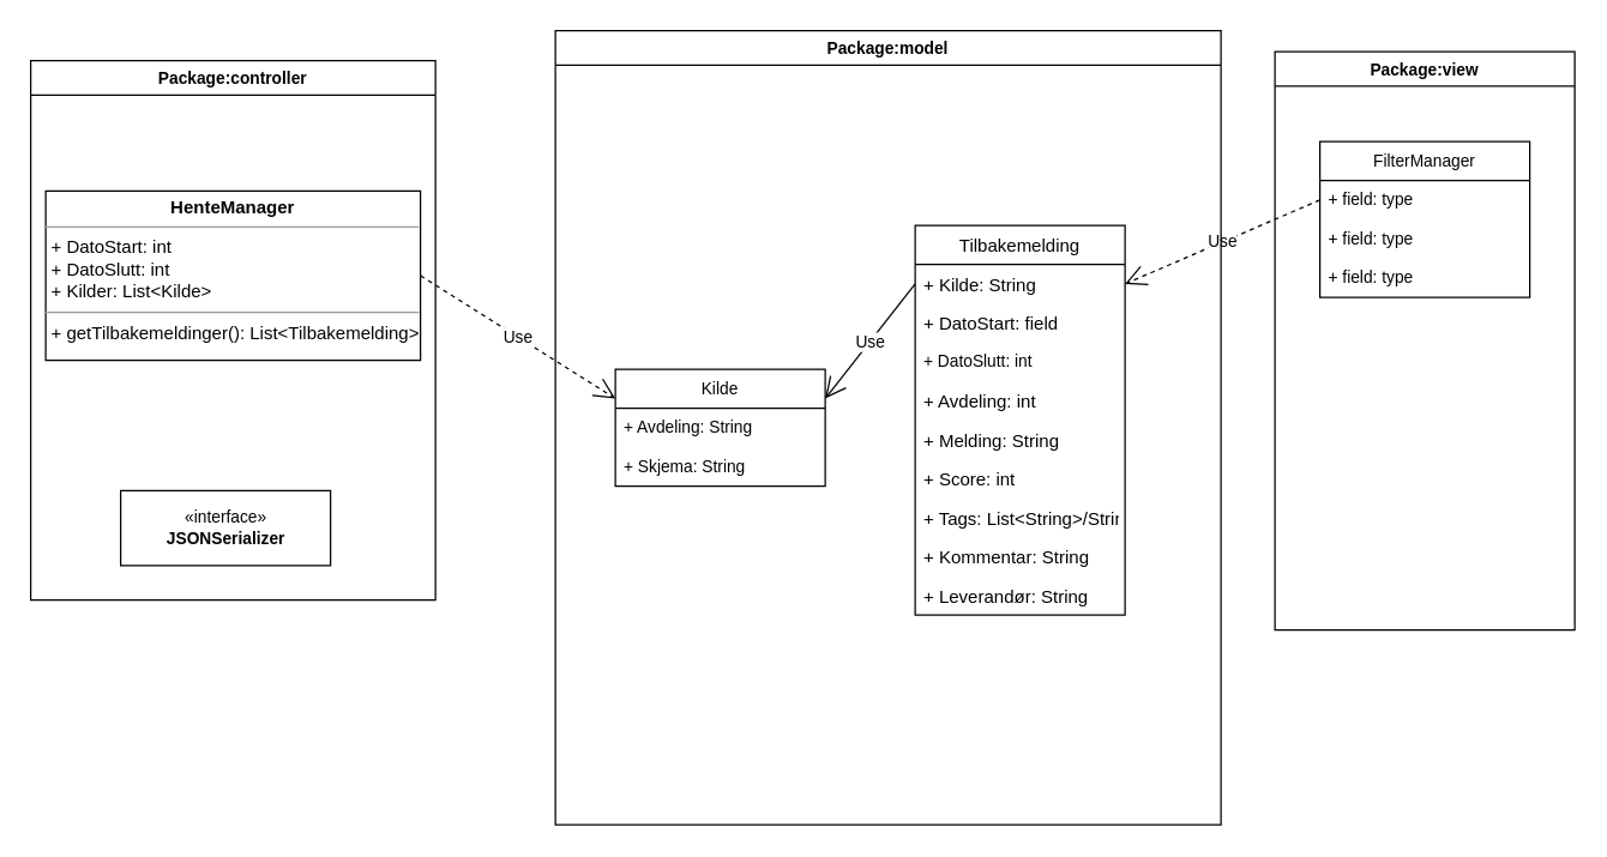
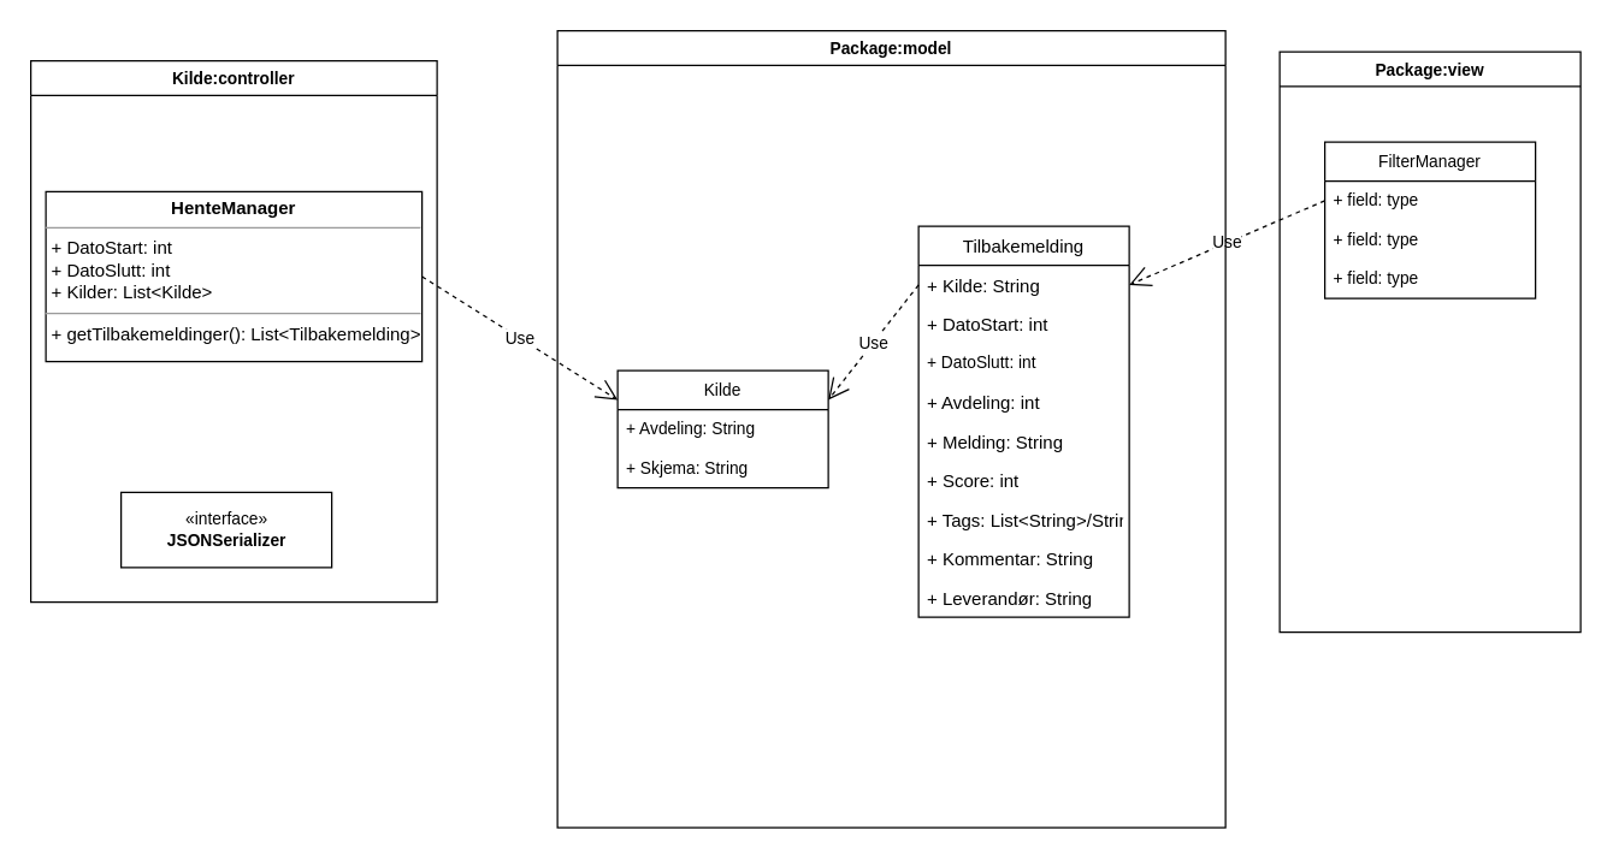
  <mxCell id="0" />
  <mxCell id="1" parent="0" />
  <mxCell id="2" value="Use" style="endArrow=open;endSize=12;dashed=1;html=1;rounded=0;fontSize=11;exitX=0;exitY=0.5;exitDx=0;exitDy=0;entryX=1;entryY=0.5;entryDx=0;entryDy=0;" edge="1" parent="1" source="20" target="5"><mxGeometry width="160" relative="1" as="geometry"><mxPoint x="590" y="100" as="sourcePoint" /><mxPoint x="750" y="100" as="targetPoint" /></mxGeometry></mxCell>
  <mxCell id="3" value="Package:model" style="swimlane;fontSize=11;" vertex="1" parent="1"><mxGeometry x="370" y="20" width="444" height="530" as="geometry" /></mxCell>
  <mxCell id="4" value="Tilbakemelding" style="swimlane;fontStyle=0;childLayout=stackLayout;horizontal=1;startSize=26;fillColor=none;horizontalStack=0;resizeParent=1;resizeParentMax=0;resizeLast=0;collapsible=1;marginBottom=0;" vertex="1" parent="3"><mxGeometry x="240" y="130" width="140" height="260" as="geometry" /></mxCell>
  <mxCell id="5" value="+ Kilde: String" style="text;strokeColor=none;fillColor=none;align=left;verticalAlign=top;spacingLeft=4;spacingRight=4;overflow=hidden;rotatable=0;points=[[0,0.5],[1,0.5]];portConstraint=eastwest;" vertex="1" parent="4"><mxGeometry y="26" width="140" height="26" as="geometry" /></mxCell>
- <mxCell id="6" value="+ DatoStart: field" style="text;strokeColor=none;fillColor=none;align=left;verticalAlign=top;spacingLeft=4;spacingRight=4;overflow=hidden;rotatable=0;points=[[0,0.5],[1,0.5]];portConstraint=eastwest;" vertex="1" parent="4"><mxGeometry y="52" width="140" height="26" as="geometry" /></mxCell>
+ <mxCell id="6" value="+ DatoStart: int" style="text;strokeColor=none;fillColor=none;align=left;verticalAlign=top;spacingLeft=4;spacingRight=4;overflow=hidden;rotatable=0;points=[[0,0.5],[1,0.5]];portConstraint=eastwest;" vertex="1" parent="4"><mxGeometry y="52" width="140" height="26" as="geometry" /></mxCell>
  <mxCell id="7" value="+ DatoSlutt: int" style="text;strokeColor=none;fillColor=none;align=left;verticalAlign=top;spacingLeft=4;spacingRight=4;overflow=hidden;rotatable=0;points=[[0,0.5],[1,0.5]];portConstraint=eastwest;fontSize=11;" vertex="1" parent="4"><mxGeometry y="78" width="140" height="26" as="geometry" /></mxCell>
  <mxCell id="8" value="+ Avdeling: int" style="text;strokeColor=none;fillColor=none;align=left;verticalAlign=top;spacingLeft=4;spacingRight=4;overflow=hidden;rotatable=0;points=[[0,0.5],[1,0.5]];portConstraint=eastwest;" vertex="1" parent="4"><mxGeometry y="104" width="140" height="26" as="geometry" /></mxCell>
  <mxCell id="9" value="+ Melding: String" style="text;strokeColor=none;fillColor=none;align=left;verticalAlign=top;spacingLeft=4;spacingRight=4;overflow=hidden;rotatable=0;points=[[0,0.5],[1,0.5]];portConstraint=eastwest;" vertex="1" parent="4"><mxGeometry y="130" width="140" height="26" as="geometry" /></mxCell>
  <mxCell id="10" value="+ Score: int" style="text;strokeColor=none;fillColor=none;align=left;verticalAlign=top;spacingLeft=4;spacingRight=4;overflow=hidden;rotatable=0;points=[[0,0.5],[1,0.5]];portConstraint=eastwest;" vertex="1" parent="4"><mxGeometry y="156" width="140" height="26" as="geometry" /></mxCell>
  <mxCell id="11" value="+ Tags: List&lt;String&gt;/String" style="text;strokeColor=none;fillColor=none;align=left;verticalAlign=top;spacingLeft=4;spacingRight=4;overflow=hidden;rotatable=0;points=[[0,0.5],[1,0.5]];portConstraint=eastwest;" vertex="1" parent="4"><mxGeometry y="182" width="140" height="26" as="geometry" /></mxCell>
  <mxCell id="12" value="+ Kommentar: String" style="text;strokeColor=none;fillColor=none;align=left;verticalAlign=top;spacingLeft=4;spacingRight=4;overflow=hidden;rotatable=0;points=[[0,0.5],[1,0.5]];portConstraint=eastwest;" vertex="1" parent="4"><mxGeometry y="208" width="140" height="26" as="geometry" /></mxCell>
  <mxCell id="13" value="+ Leverandør: String" style="text;strokeColor=none;fillColor=none;align=left;verticalAlign=top;spacingLeft=4;spacingRight=4;overflow=hidden;rotatable=0;points=[[0,0.5],[1,0.5]];portConstraint=eastwest;" vertex="1" parent="4"><mxGeometry y="234" width="140" height="26" as="geometry" /></mxCell>
  <mxCell id="14" value="Kilde" style="swimlane;fontStyle=0;childLayout=stackLayout;horizontal=1;startSize=26;fillColor=none;horizontalStack=0;resizeParent=1;resizeParentMax=0;resizeLast=0;collapsible=1;marginBottom=0;fontSize=11;" vertex="1" parent="3"><mxGeometry x="40" y="226" width="140" height="78" as="geometry" /></mxCell>
  <mxCell id="15" value="+ Avdeling: String" style="text;strokeColor=none;fillColor=none;align=left;verticalAlign=top;spacingLeft=4;spacingRight=4;overflow=hidden;rotatable=0;points=[[0,0.5],[1,0.5]];portConstraint=eastwest;fontSize=11;" vertex="1" parent="14"><mxGeometry y="26" width="140" height="26" as="geometry" /></mxCell>
  <mxCell id="16" value="+ Skjema: String" style="text;strokeColor=none;fillColor=none;align=left;verticalAlign=top;spacingLeft=4;spacingRight=4;overflow=hidden;rotatable=0;points=[[0,0.5],[1,0.5]];portConstraint=eastwest;fontSize=11;" vertex="1" parent="14"><mxGeometry y="52" width="140" height="26" as="geometry" /></mxCell>
- <mxCell id="17" value="Use" style="endArrow=open;endSize=12;dashed=0;html=1;rounded=0;fontSize=11;exitX=0;exitY=0.5;exitDx=0;exitDy=0;entryX=1;entryY=0.25;entryDx=0;entryDy=0;" edge="1" parent="3" source="5" target="14"><mxGeometry width="160" relative="1" as="geometry"><mxPoint x="92.02" y="330" as="sourcePoint" /><mxPoint x="98.211" y="420" as="targetPoint" /></mxGeometry></mxCell>
+ <mxCell id="17" value="Use" style="endArrow=open;endSize=12;dashed=1;html=1;rounded=0;fontSize=11;exitX=0;exitY=0.5;exitDx=0;exitDy=0;entryX=1;entryY=0.25;entryDx=0;entryDy=0;" edge="1" parent="3" source="5" target="14"><mxGeometry width="160" relative="1" as="geometry"><mxPoint x="92.02" y="330" as="sourcePoint" /><mxPoint x="98.211" y="420" as="targetPoint" /></mxGeometry></mxCell>
  <mxCell id="18" value="Package:view" style="swimlane;fontSize=11;" vertex="1" parent="1"><mxGeometry x="850" y="34" width="200" height="386" as="geometry" /></mxCell>
  <mxCell id="19" value="FilterManager" style="swimlane;fontStyle=0;childLayout=stackLayout;horizontal=1;startSize=26;fillColor=none;horizontalStack=0;resizeParent=1;resizeParentMax=0;resizeLast=0;collapsible=1;marginBottom=0;fontSize=11;" vertex="1" parent="18"><mxGeometry x="30" y="60" width="140" height="104" as="geometry" /></mxCell>
  <mxCell id="20" value="+ field: type" style="text;strokeColor=none;fillColor=none;align=left;verticalAlign=top;spacingLeft=4;spacingRight=4;overflow=hidden;rotatable=0;points=[[0,0.5],[1,0.5]];portConstraint=eastwest;fontSize=11;" vertex="1" parent="19"><mxGeometry y="26" width="140" height="26" as="geometry" /></mxCell>
  <mxCell id="21" value="+ field: type" style="text;strokeColor=none;fillColor=none;align=left;verticalAlign=top;spacingLeft=4;spacingRight=4;overflow=hidden;rotatable=0;points=[[0,0.5],[1,0.5]];portConstraint=eastwest;fontSize=11;" vertex="1" parent="19"><mxGeometry y="52" width="140" height="26" as="geometry" /></mxCell>
  <mxCell id="22" value="+ field: type" style="text;strokeColor=none;fillColor=none;align=left;verticalAlign=top;spacingLeft=4;spacingRight=4;overflow=hidden;rotatable=0;points=[[0,0.5],[1,0.5]];portConstraint=eastwest;fontSize=11;" vertex="1" parent="19"><mxGeometry y="78" width="140" height="26" as="geometry" /></mxCell>
- <mxCell id="23" value="Package:controller" style="swimlane;fontSize=11;" vertex="1" parent="1"><mxGeometry x="20" y="40" width="270" height="360" as="geometry" /></mxCell>
+ <mxCell id="23" value="Kilde:controller" style="swimlane;fontSize=11;" vertex="1" parent="1"><mxGeometry x="20" y="40" width="270" height="360" as="geometry" /></mxCell>
  <mxCell id="24" value="«interface»&lt;br&gt;&lt;b&gt;JSONSerializer&lt;/b&gt;" style="html=1;fontSize=11;" vertex="1" parent="23"><mxGeometry x="60" y="287" width="140" height="50" as="geometry" /></mxCell>
  <mxCell id="25" value="&lt;p style=&quot;margin:0px;margin-top:4px;text-align:center;&quot;&gt;&lt;b&gt;HenteManager&lt;/b&gt;&lt;/p&gt;&lt;hr size=&quot;1&quot;&gt;&lt;p style=&quot;margin:0px;margin-left:4px;&quot;&gt;+ DatoStart: int&lt;/p&gt;&lt;p style=&quot;margin:0px;margin-left:4px;&quot;&gt;+ DatoSlutt: int&lt;/p&gt;&lt;p style=&quot;margin:0px;margin-left:4px;&quot;&gt;+ Kilder: List&amp;lt;Kilde&amp;gt;&lt;/p&gt;&lt;hr size=&quot;1&quot;&gt;&lt;p style=&quot;margin:0px;margin-left:4px;&quot;&gt;+ getTilbakemeldinger(): List&amp;lt;Tilbakemelding&amp;gt;&lt;/p&gt;" style="verticalAlign=top;align=left;overflow=fill;fontSize=12;fontFamily=Helvetica;html=1;" vertex="1" parent="23"><mxGeometry x="10" y="87" width="250" height="113" as="geometry" /></mxCell>
  <mxCell id="26" value="Use" style="endArrow=open;endSize=12;dashed=1;html=1;rounded=0;fontSize=11;exitX=1;exitY=0.5;exitDx=0;exitDy=0;entryX=0;entryY=0.25;entryDx=0;entryDy=0;" edge="1" parent="1" source="25" target="14"><mxGeometry width="160" relative="1" as="geometry"><mxPoint x="230" y="185" as="sourcePoint" /><mxPoint x="690" y="340" as="targetPoint" /></mxGeometry></mxCell>
